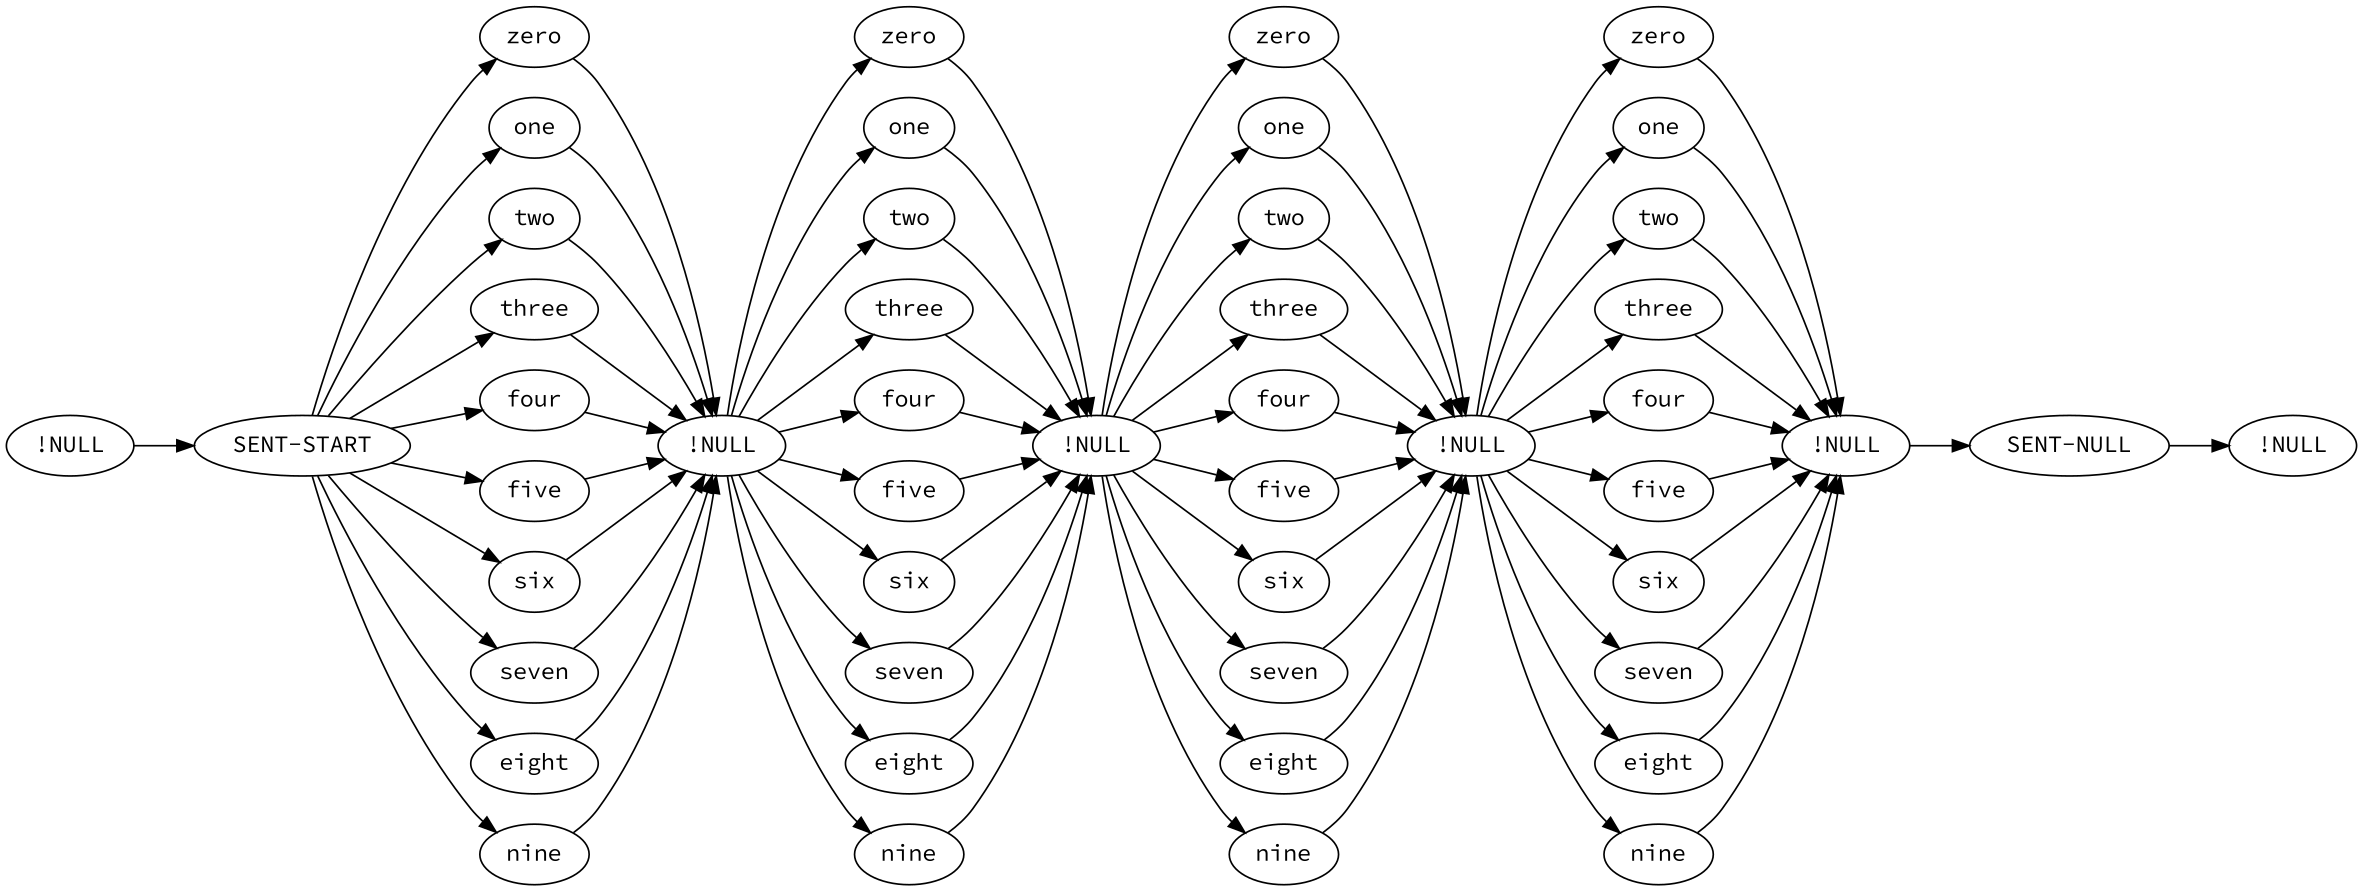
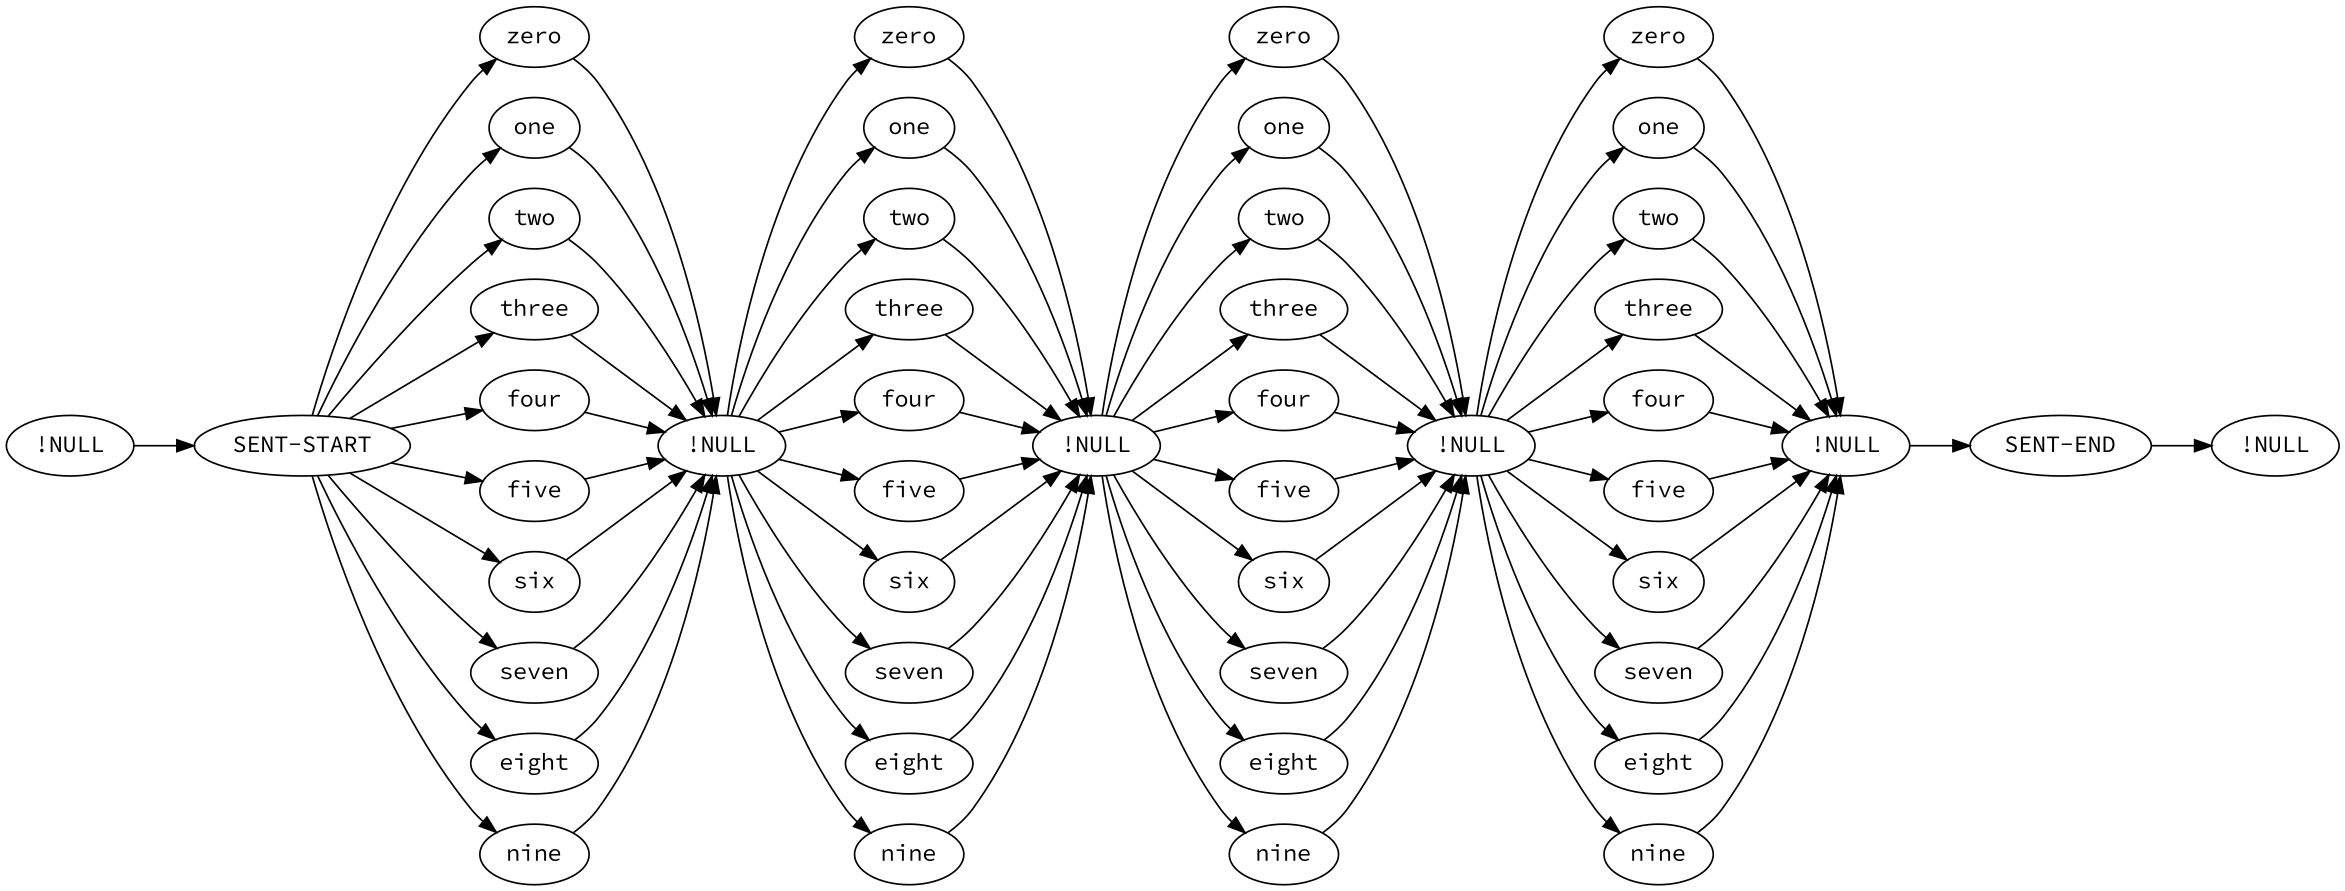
  digraph {
    rankdir=LR
    fontname="Source Code Pro"
    node [fontname="Source Code Pro"]
    edge [fontname="Source Code Pro"]
    n1 [label="!NULL"]
    n2 [label="SENT-START"]
    n3 [label="!NULL"]
    n4 [label=zero]
    n5 [label=one]
    n6 [label=two]
    n7 [label=three]
    n8 [label=four]
    n9 [label=five]
    n10 [label=six]
    n11 [label=seven]
    n12 [label=eight]
    n13 [label=nine]
    n14 [label="!NULL"]
    n15 [label=zero]
    n16 [label=one]
    n17 [label=two]
    n18 [label=three]
    n19 [label=four]
    n20 [label=five]
    n21 [label=six]
    n22 [label=seven]
    n23 [label=eight]
    n24 [label=nine]
    n25 [label="!NULL"]
    n26 [label=zero]
    n27 [label=one]
    n28 [label=two]
    n29 [label=three]
    n30 [label=four]
    n31 [label=five]
    n32 [label=six]
    n33 [label=seven]
    n34 [label=eight]
    n35 [label=nine]
    n36 [label="!NULL"]
    n37 [label=zero]
    n38 [label=one]
    n39 [label=two]
    n40 [label=three]
    n41 [label=four]
    n42 [label=five]
    n43 [label=six]
    n44 [label=seven]
    n45 [label=eight]
    n46 [label=nine]
    n47 [label="!NULL"]
-   n48 [label="SENT-NULL"]
+   n48 [label="SENT-END"]
    n1 -> n2
    n2 -> n4
    n2 -> n5
    n2 -> n6
    n2 -> n7
    n2 -> n8
    n2 -> n9
    n2 -> n10
    n2 -> n11
    n2 -> n12
    n2 -> n13
    n4 -> n14
    n5 -> n14
    n6 -> n14
    n7 -> n14
    n8 -> n14
    n9 -> n14
    n10 -> n14
    n11 -> n14
    n12 -> n14
    n13 -> n14
    n14 -> n15
    n14 -> n16
    n14 -> n17
    n14 -> n18
    n14 -> n19
    n14 -> n20
    n14 -> n21
    n14 -> n22
    n14 -> n23
    n14 -> n24
    n15 -> n25
    n16 -> n25
    n17 -> n25
    n18 -> n25
    n19 -> n25
    n20 -> n25
    n21 -> n25
    n22 -> n25
    n23 -> n25
    n24 -> n25
    n25 -> n26
    n25 -> n27
    n25 -> n28
    n25 -> n29
    n25 -> n30
    n25 -> n31
    n25 -> n32
    n25 -> n33
    n25 -> n34
    n25 -> n35
    n26 -> n36
    n27 -> n36
    n28 -> n36
    n29 -> n36
    n30 -> n36
    n31 -> n36
    n32 -> n36
    n33 -> n36
    n34 -> n36
    n35 -> n36
    n36 -> n37
    n36 -> n38
    n36 -> n39
    n36 -> n40
    n36 -> n41
    n36 -> n42
    n36 -> n43
    n36 -> n44
    n36 -> n45
    n36 -> n46
    n37 -> n47
    n38 -> n47
    n39 -> n47
    n40 -> n47
    n41 -> n47
    n42 -> n47
    n43 -> n47
    n44 -> n47
    n45 -> n47
    n46 -> n47
    n47 -> n48
    n48 -> n3
  }
